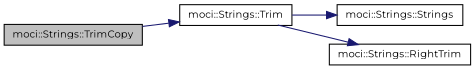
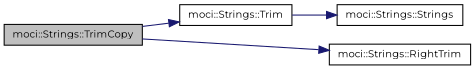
  digraph {
    fontname=Montserrat
    rankdir=LR
    node [color=black fillcolor=white fontname=Montserrat fontsize=10 shape=record style=filled]
    edge [color=midnightblue fontname=Montserrat fontsize=10 labelfontname=Helvetica labelfontsize=10 style=solid]
    n1 [fillcolor=grey75 fontcolor=black height=0.2 label="moci::Strings::TrimCopy" width=0.4]
    n2 [height=0.2 label="moci::Strings::Trim" width=0.4]
    n3 [height=0.2 label="moci::Strings::Strings" width=0.4]
    n4 [height=0.2 label="moci::Strings::RightTrim" width=0.4]
    n1 -> n2
    n2 -> n3
-   n2 -> n4
+   n1 -> n4
  }
